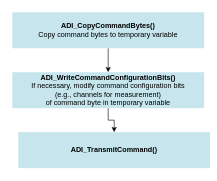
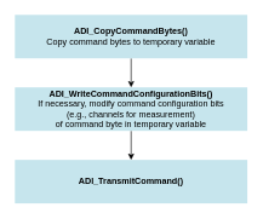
  <mxCell id="0" />
  <mxCell id="1" parent="0" />
  <mxCell id="2" style="edgeStyle=orthogonalEdgeStyle;rounded=0;orthogonalLoop=1;jettySize=auto;html=1;" edge="1" parent="1" source="3" target="5"><mxGeometry relative="1" as="geometry" /></mxCell>
  <mxCell id="3" value="&lt;b&gt;ADI_CopyCommandBytes()&lt;br&gt;&lt;/b&gt;Copy command bytes to temporary variable" style="rounded=0;whiteSpace=wrap;html=1;fillColor=#c6e5ed;strokeColor=none;" vertex="1" parent="1"><mxGeometry x="20" y="20" width="320" height="60" as="geometry" /></mxCell>
  <mxCell id="4" style="edgeStyle=orthogonalEdgeStyle;rounded=0;orthogonalLoop=1;jettySize=auto;html=1;entryX=0.5;entryY=0;entryDx=0;entryDy=0;" edge="1" parent="1" source="5" target="6"><mxGeometry relative="1" as="geometry" /></mxCell>
  <mxCell id="5" value="&lt;b&gt;ADI_WriteCommandConfigurationBits()&lt;br&gt;&lt;/b&gt;If necessary, modify command configuration bits &lt;br&gt;(e.g., channels for measurement) &lt;br&gt;of command byte in temporary variable" style="rounded=0;whiteSpace=wrap;html=1;fillColor=#c6e5ed;strokeColor=none;" vertex="1" parent="1"><mxGeometry x="20" y="120" width="320" height="60" as="geometry" /></mxCell>
- <mxCell id="6" value="&lt;b&gt;ADI_TransmitCommand()&lt;/b&gt;" style="rounded=0;whiteSpace=wrap;html=1;fillColor=#c6e5ed;strokeColor=none;" vertex="1" parent="1"><mxGeometry x="30" y="220" width="320" height="60" as="geometry" /></mxCell>
+ <mxCell id="6" value="&lt;b&gt;ADI_TransmitCommand()&lt;/b&gt;" style="rounded=0;whiteSpace=wrap;html=1;fillColor=#c6e5ed;strokeColor=none;" vertex="1" parent="1"><mxGeometry x="20" y="220" width="320" height="60" as="geometry" /></mxCell>
